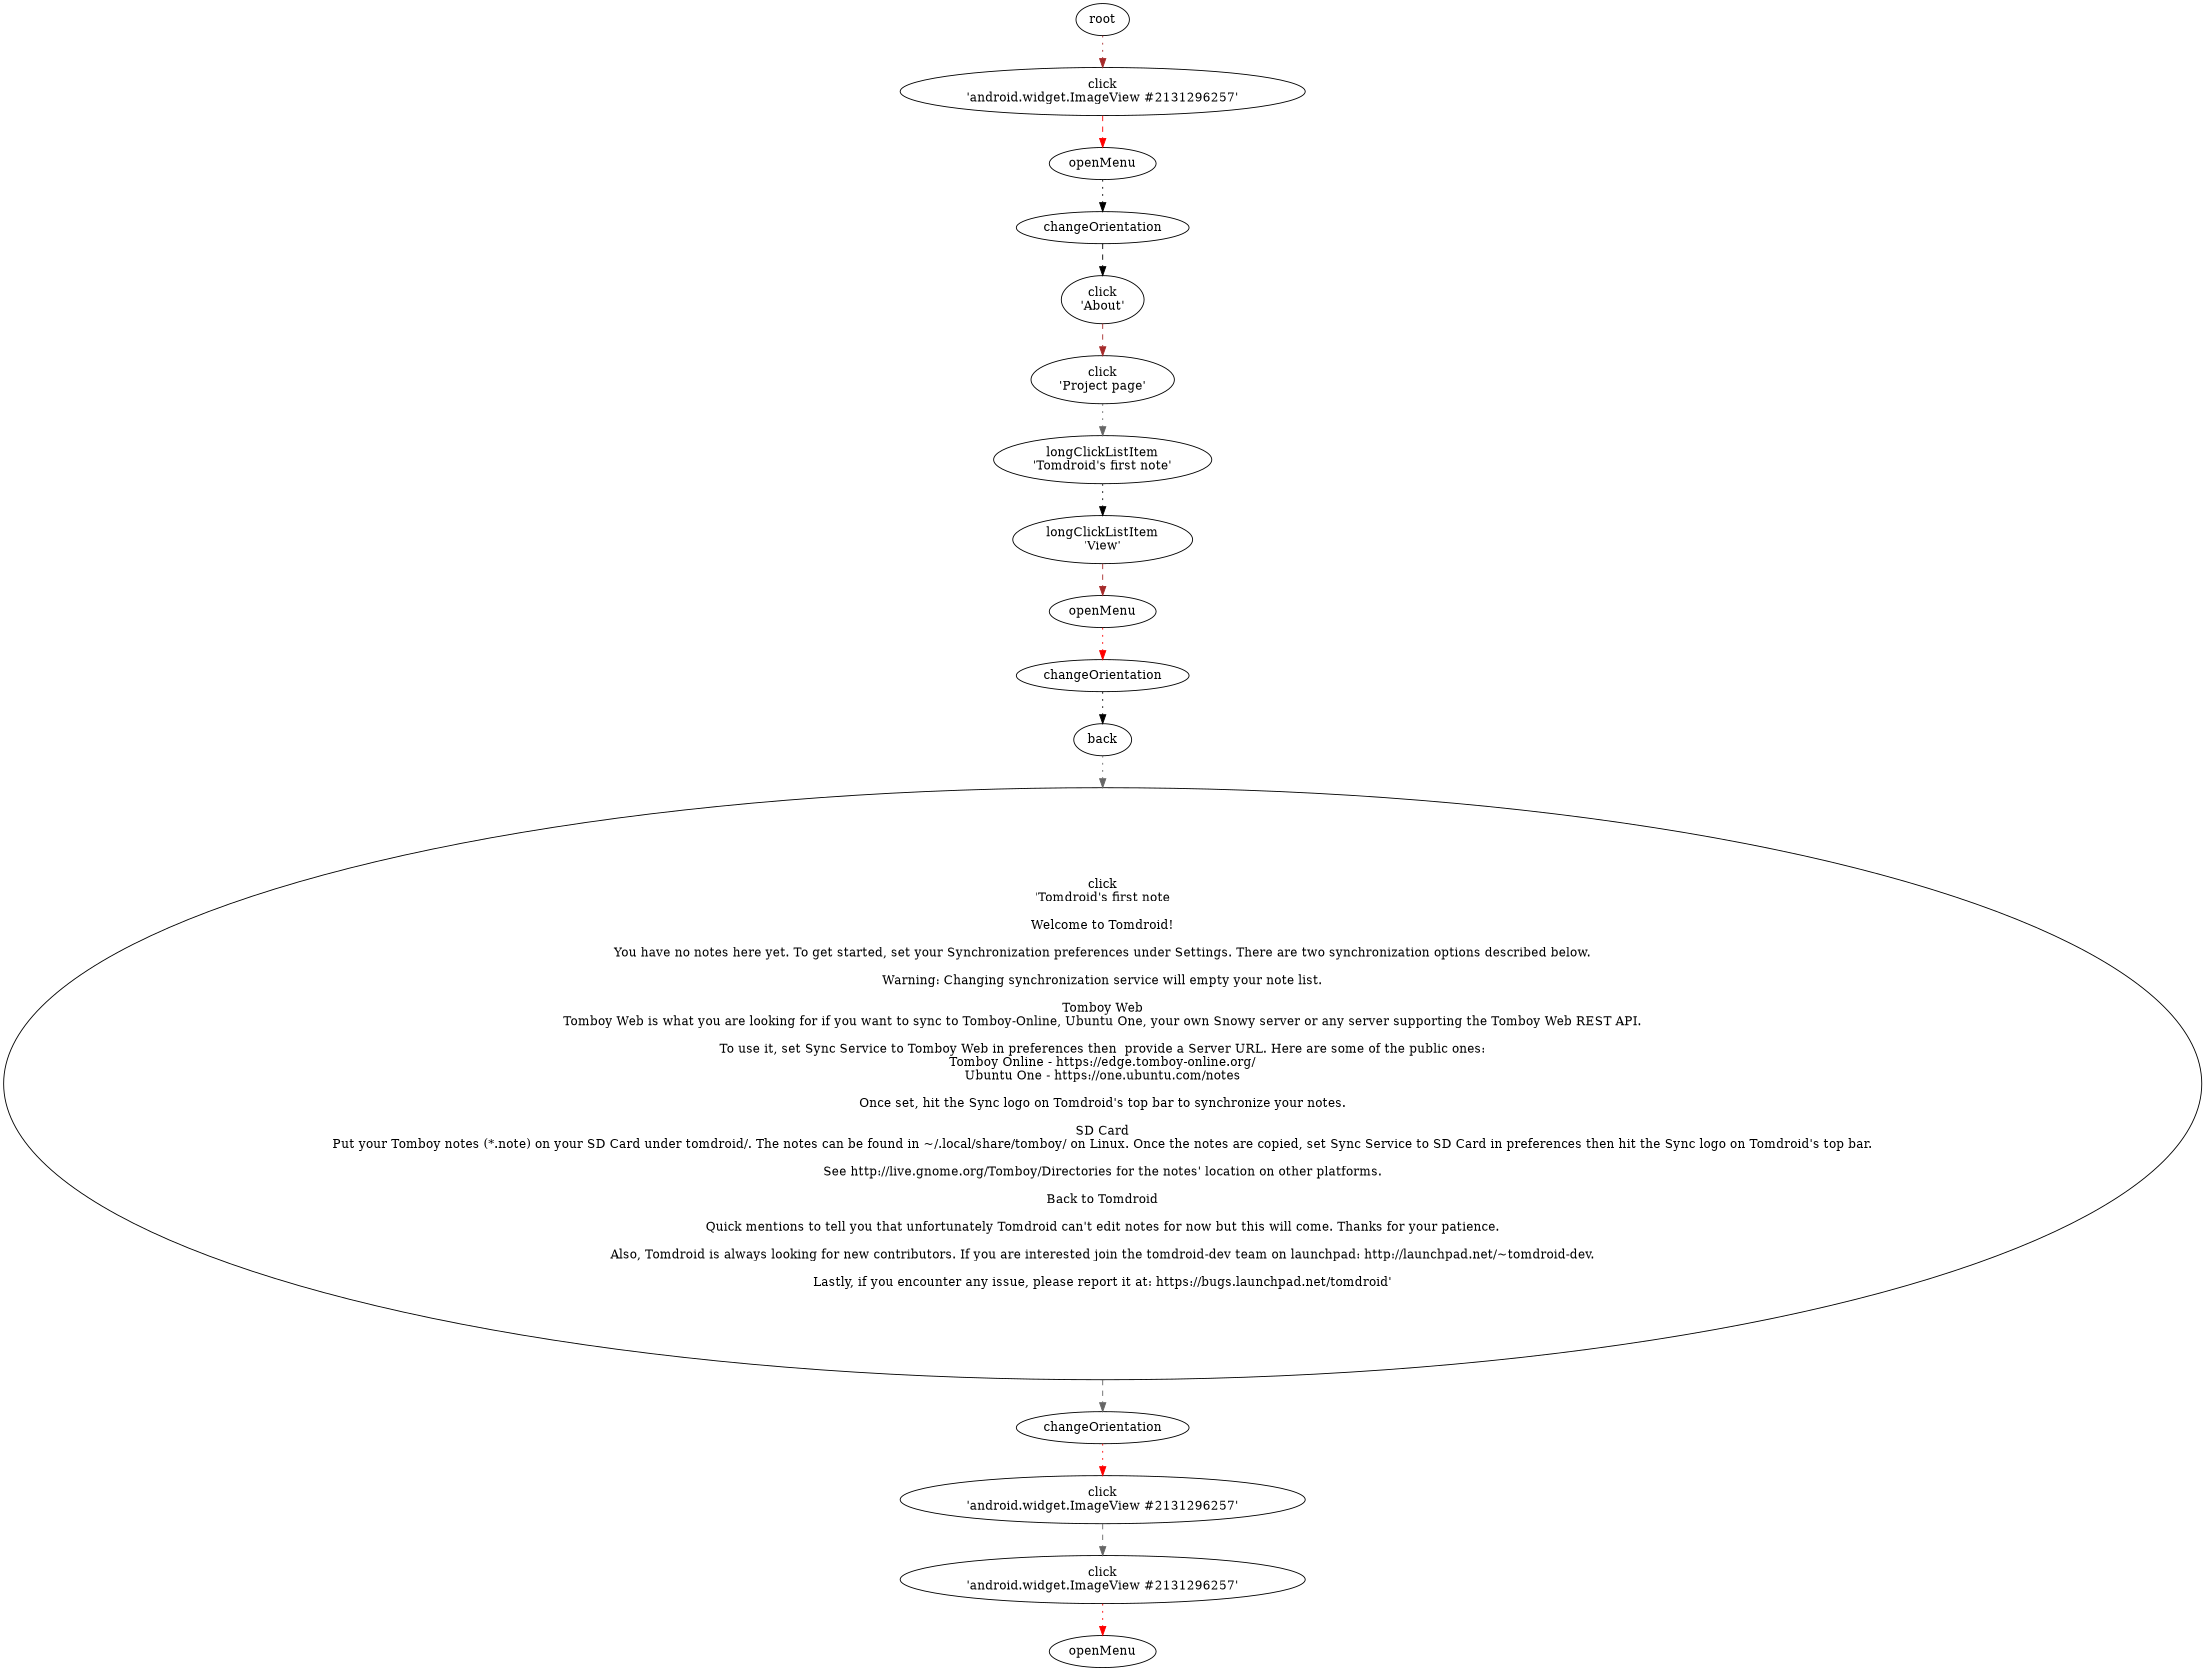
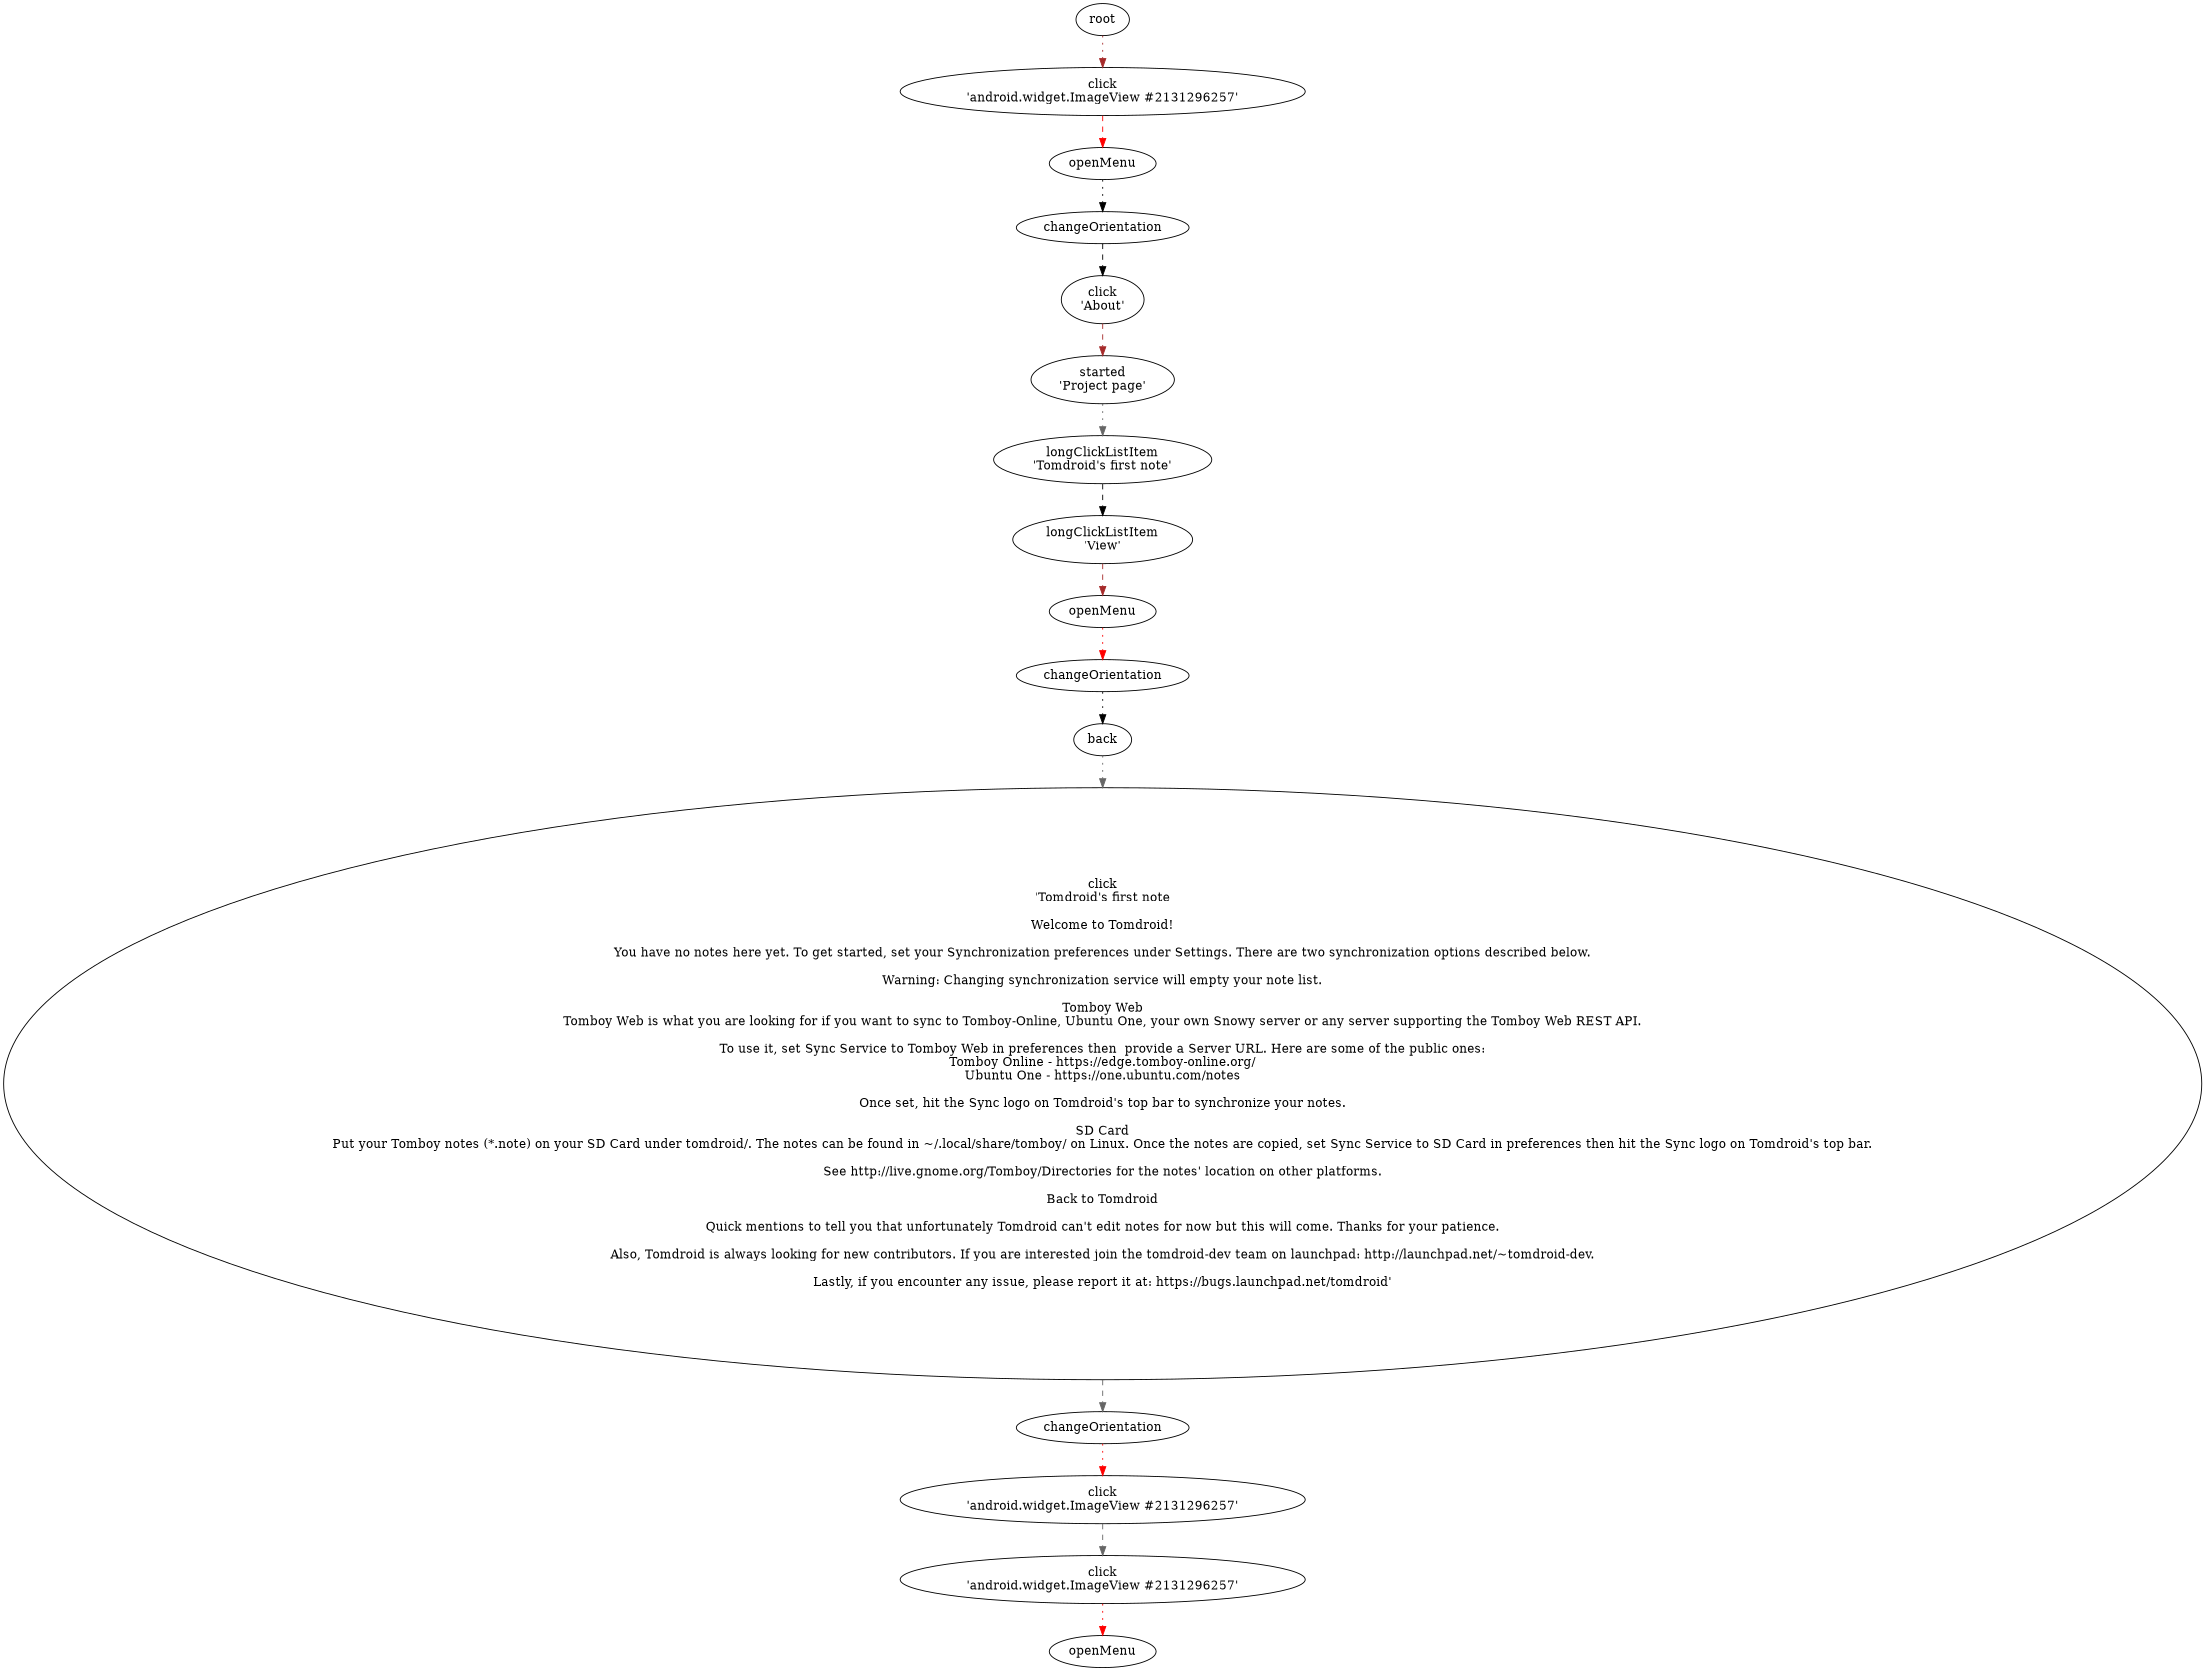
  digraph {
    fontname="DejaVu Serif"
    node [fontname="DejaVu Serif"]
    edge [color=red fontname="DejaVu Serif" style=dotted]
    n1 [label="click\n'android.widget.ImageView #2131296257'"]
    n2 [label=openMenu]
    root
    n4 [label="longClickListItem\n'Tomdroid's first note'"]
    n5 [label="longClickListItem\n'View'"]
    n6 [label=changeOrientation]
    n7 [label="click\n'About'"]
-   n8 [label="click\n'Project page'"]
+   n8 [label="started\n'Project page'"]
    n9 [label=openMenu]
    n10 [label=changeOrientation]
    n11 [label=back]
    n12 [label="click\n'Tomdroid's first note\n\nWelcome to Tomdroid!\n\nYou have no notes here yet. To get started, set your Synchronization preferences under Settings. There are two synchronization options described below.\n\nWarning: Changing synchronization service will empty your note list.\n\nTomboy Web\nTomboy Web is what you are looking for if you want to sync to Tomboy-Online, Ubuntu One, your own Snowy server or any server supporting the Tomboy Web REST API.\n\nTo use it, set Sync Service to Tomboy Web in preferences then  provide a Server URL. Here are some of the public ones:\nTomboy Online - https://edge.tomboy-online.org/\nUbuntu One - https://one.ubuntu.com/notes\n\nOnce set, hit the Sync logo on Tomdroid's top bar to synchronize your notes.\n\nSD Card\nPut your Tomboy notes (*.note) on your SD Card under tomdroid/. The notes can be found in ~/.local/share/tomboy/ on Linux. Once the notes are copied, set Sync Service to SD Card in preferences then hit the Sync logo on Tomdroid's top bar.\n\nSee http://live.gnome.org/Tomboy/Directories for the notes' location on other platforms.\n\nBack to Tomdroid\n\nQuick mentions to tell you that unfortunately Tomdroid can't edit notes for now but this will come. Thanks for your patience.\n\nAlso, Tomdroid is always looking for new contributors. If you are interested join the tomdroid-dev team on launchpad: http://launchpad.net/~tomdroid-dev.\n\nLastly, if you encounter any issue, please report it at: https://bugs.launchpad.net/tomdroid'"]
    n13 [label=changeOrientation]
    n14 [label="click\n'android.widget.ImageView #2131296257'"]
    n15 [label="click\n'android.widget.ImageView #2131296257'"]
    n16 [label=openMenu]
    n1 -> n2 [style=dashed]
    n2 -> n6 [color=black]
    root -> n1 [color=brown]
-   n4 -> n5 [color=black]
+   n4 -> n5 [color=black style=dashed]
    n5 -> n9 [color=brown style=dashed]
    n6 -> n7 [color=black style=dashed]
    n7 -> n8 [color=brown style=dashed]
    n8 -> n4 [color=gray40]
    n9 -> n10
    n10 -> n11 [color=black]
    n11 -> n12 [color=gray40]
    n12 -> n13 [color=gray40 style=dashed]
    n13 -> n14
    n14 -> n15 [color=gray40 style=dashed]
    n15 -> n16
  }
